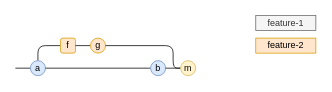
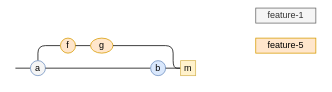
  <mxCell id="0" />
  <mxCell id="1" parent="0" />
- <mxCell id="2" value="feature-1" style="rounded=0;whiteSpace=wrap;html=1;fillColor=#f5f5f5;strokeColor=#666666;fontColor=#333333;" parent="1" vertex="1"><mxGeometry x="340" y="20" width="80" height="20" as="geometry" /></mxCell>
- <mxCell id="3" value="feature-2" style="rounded=0;whiteSpace=wrap;html=1;fillColor=#ffe6cc;strokeColor=#d79b00;" parent="1" vertex="1"><mxGeometry x="340" y="50" width="80" height="20" as="geometry" /></mxCell>
+ <mxCell id="2" value="feature-1" style="rounded=0;whiteSpace=wrap;html=1;fillColor=#f5f5f5;strokeColor=#666666;fontColor=#333333;" parent="1" vertex="1"><mxGeometry x="340" y="10" width="80" height="20" as="geometry" /></mxCell>
+ <mxCell id="3" value="feature-5" style="rounded=0;whiteSpace=wrap;html=1;fillColor=#ffe6cc;strokeColor=#d79b00;" parent="1" vertex="1"><mxGeometry x="340" y="50" width="80" height="20" as="geometry" /></mxCell>
  <mxCell id="4" value="" style="endArrow=none;html=1;rounded=1;exitX=0.5;exitY=0;exitDx=0;exitDy=0;entryX=0;entryY=0.5;entryDx=0;entryDy=0;" edge="1" parent="1" source="9" target="5"><mxGeometry width="50" height="50" relative="1" as="geometry"><mxPoint x="50" y="100" as="sourcePoint" /><mxPoint x="80" y="60" as="targetPoint" /><Array as="points"><mxPoint x="50" y="60" /></Array></mxGeometry></mxCell>
- <mxCell id="5" value="f" style="whiteSpace=wrap;html=1;fillColor=#ffe6cc;strokeColor=#d79b00;rounded=1;" vertex="1" parent="1"><mxGeometry x="80" y="50" width="20" height="20" as="geometry" /></mxCell>
+ <mxCell id="5" value="f" style="ellipse;whiteSpace=wrap;html=1;fillColor=#ffe6cc;strokeColor=#d79b00;" vertex="1" parent="1"><mxGeometry x="80" y="50" width="20" height="20" as="geometry" /></mxCell>
  <mxCell id="6" value="" style="endArrow=none;html=1;rounded=1;exitX=1;exitY=0.5;exitDx=0;exitDy=0;entryX=0;entryY=0.5;entryDx=0;entryDy=0;" edge="1" parent="1" source="5" target="7"><mxGeometry width="50" height="50" relative="1" as="geometry"><mxPoint x="100" y="60" as="sourcePoint" /><mxPoint x="120" y="60" as="targetPoint" /></mxGeometry></mxCell>
- <mxCell id="7" value="g" style="ellipse;whiteSpace=wrap;html=1;fillColor=#ffe6cc;strokeColor=#d79b00;" vertex="1" parent="1"><mxGeometry x="120" y="50" width="20" height="20" as="geometry" /></mxCell>
+ <mxCell id="7" value="g" style="ellipse;whiteSpace=wrap;html=1;fillColor=#ffe6cc;strokeColor=#d79b00;" vertex="1" parent="1"><mxGeometry x="120" y="50" width="30" height="20" as="geometry" /></mxCell>
  <mxCell id="8" value="" style="endArrow=none;html=1;rounded=1;entryX=0;entryY=0.5;entryDx=0;entryDy=0;" edge="1" parent="1" target="9"><mxGeometry width="50" height="50" relative="1" as="geometry"><mxPoint x="20" y="90" as="sourcePoint" /><mxPoint x="40" y="90" as="targetPoint" /></mxGeometry></mxCell>
- <mxCell id="9" value="a" style="ellipse;whiteSpace=wrap;html=1;fillColor=#dae8fc;strokeColor=#6c8ebf;" vertex="1" parent="1"><mxGeometry x="40" y="80" width="20" height="20" as="geometry" /></mxCell>
+ <mxCell id="9" value="a" style="ellipse;whiteSpace=wrap;html=1;fillColor=#f5f5f5;strokeColor=#6c8ebf;" vertex="1" parent="1"><mxGeometry x="40" y="80" width="20" height="20" as="geometry" /></mxCell>
  <mxCell id="10" value="" style="endArrow=none;html=1;rounded=1;exitX=1;exitY=0.5;exitDx=0;exitDy=0;entryX=0;entryY=0.5;entryDx=0;entryDy=0;" edge="1" parent="1" source="9" target="11"><mxGeometry width="50" height="50" relative="1" as="geometry"><mxPoint x="60" y="90" as="sourcePoint" /><mxPoint x="200" y="90" as="targetPoint" /></mxGeometry></mxCell>
  <mxCell id="11" value="b" style="ellipse;whiteSpace=wrap;html=1;fillColor=#dae8fc;strokeColor=#6c8ebf;" vertex="1" parent="1"><mxGeometry x="200" y="80" width="20" height="20" as="geometry" /></mxCell>
  <mxCell id="12" value="" style="endArrow=none;html=1;rounded=1;exitX=1;exitY=0.5;exitDx=0;exitDy=0;entryX=0;entryY=0.5;entryDx=0;entryDy=0;" edge="1" parent="1" source="11" target="14"><mxGeometry width="50" height="50" relative="1" as="geometry"><mxPoint x="220" y="90" as="sourcePoint" /><mxPoint x="240" y="90" as="targetPoint" /></mxGeometry></mxCell>
  <mxCell id="13" value="" style="endArrow=none;html=1;rounded=1;exitX=1;exitY=0.5;exitDx=0;exitDy=0;entryX=0;entryY=0.5;entryDx=0;entryDy=0;" edge="1" parent="1" source="7" target="14"><mxGeometry width="50" height="50" relative="1" as="geometry"><mxPoint x="140" y="60" as="sourcePoint" /><mxPoint x="240" y="90" as="targetPoint" /><Array as="points"><mxPoint x="230" y="60" /><mxPoint x="230" y="90" /></Array></mxGeometry></mxCell>
- <mxCell id="14" value="m" style="ellipse;whiteSpace=wrap;html=1;fillColor=#fff2cc;strokeColor=#d6b656;" vertex="1" parent="1"><mxGeometry x="240" y="80" width="20" height="20" as="geometry" /></mxCell>
+ <mxCell id="14" value="m" style="whiteSpace=wrap;html=1;fillColor=#fff2cc;strokeColor=#d6b656;rounded=0;" vertex="1" parent="1"><mxGeometry x="240" y="80" width="20" height="20" as="geometry" /></mxCell>
